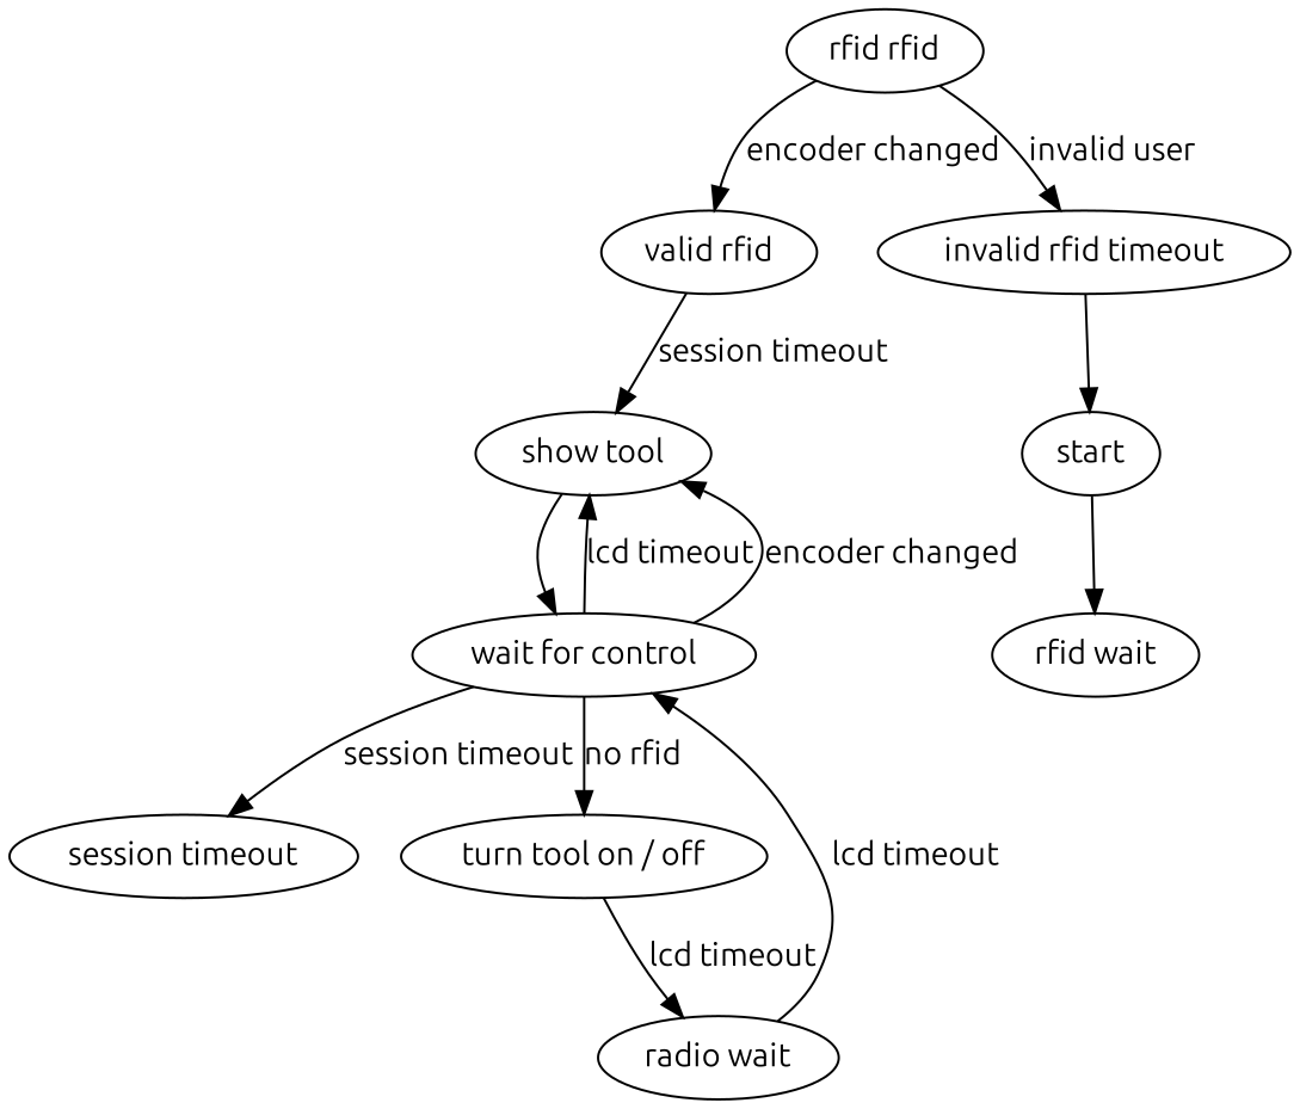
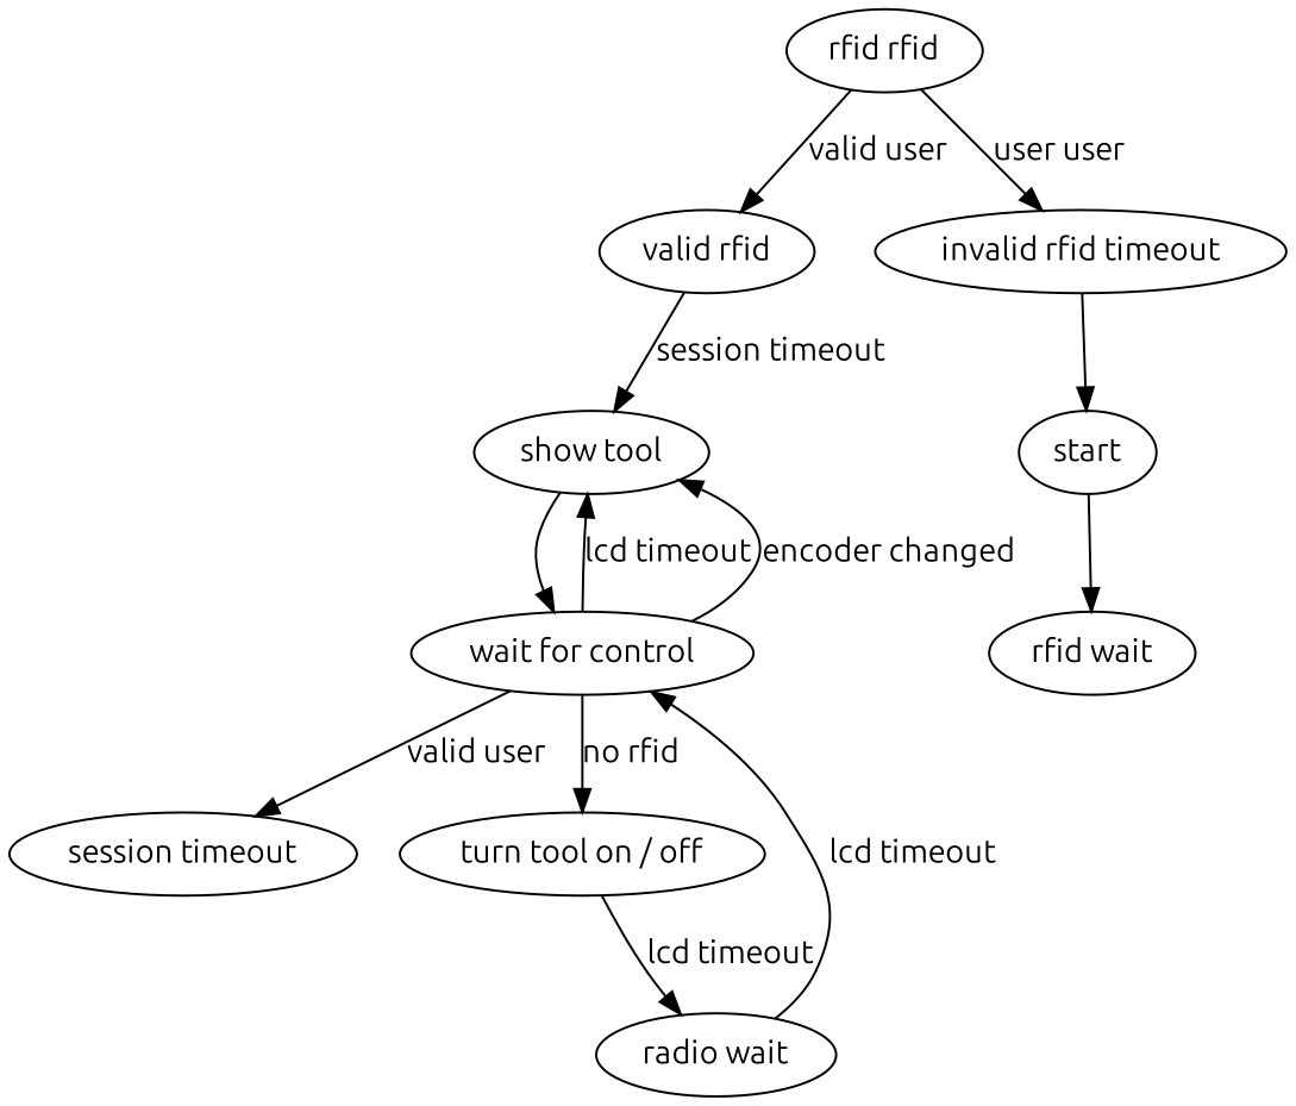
  digraph {
    fontname=Ubuntu
    node [fontname=Ubuntu]
    edge [fontname=Ubuntu]
    n1 [label="rfid wait"]
    start
    n3 [label="rfid rfid"]
    n4 [label="valid rfid"]
    n5 [label="invalid rfid timeout"]
    n6 [label="show tool"]
    n7 [label="wait for control"]
    n8 [label="session timeout"]
    n9 [label="turn tool on / off"]
    n10 [label="radio wait"]
    start -> n1
-   n3 -> n4 [label="encoder changed"]
-   n3 -> n5 [label="invalid user"]
+   n3 -> n4 [label="valid user"]
+   n3 -> n5 [label="user user"]
    n4 -> n6 [label="session timeout"]
    n5 -> start
    n6 -> n7
    n7 -> n6 [label="lcd timeout"]
    n7 -> n6 [label="encoder changed"]
-   n7 -> n8 [label="session timeout"]
+   n7 -> n8 [label="valid user"]
    n7 -> n9 [label="no rfid"]
    n9 -> n10 [label="lcd timeout"]
    n10 -> n7 [label="lcd timeout"]
  }
